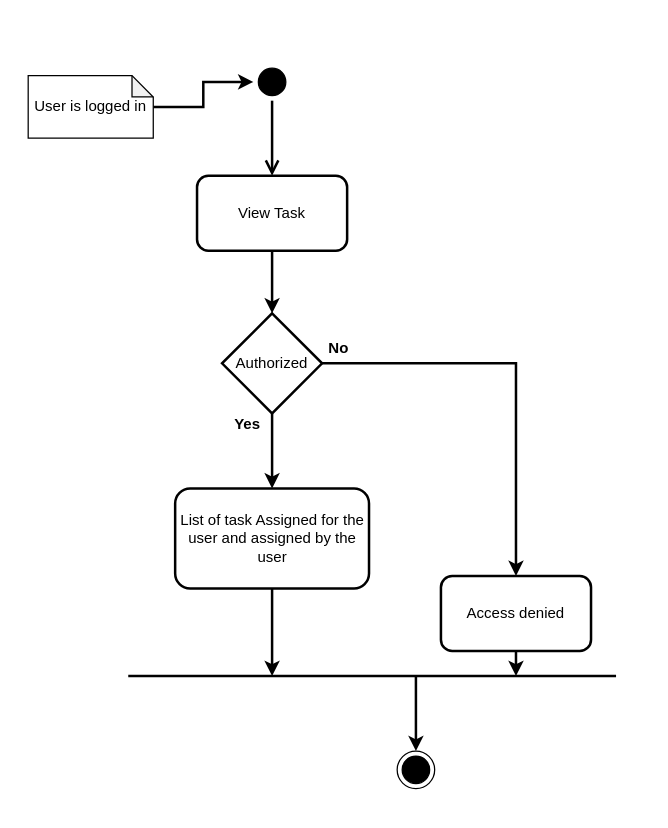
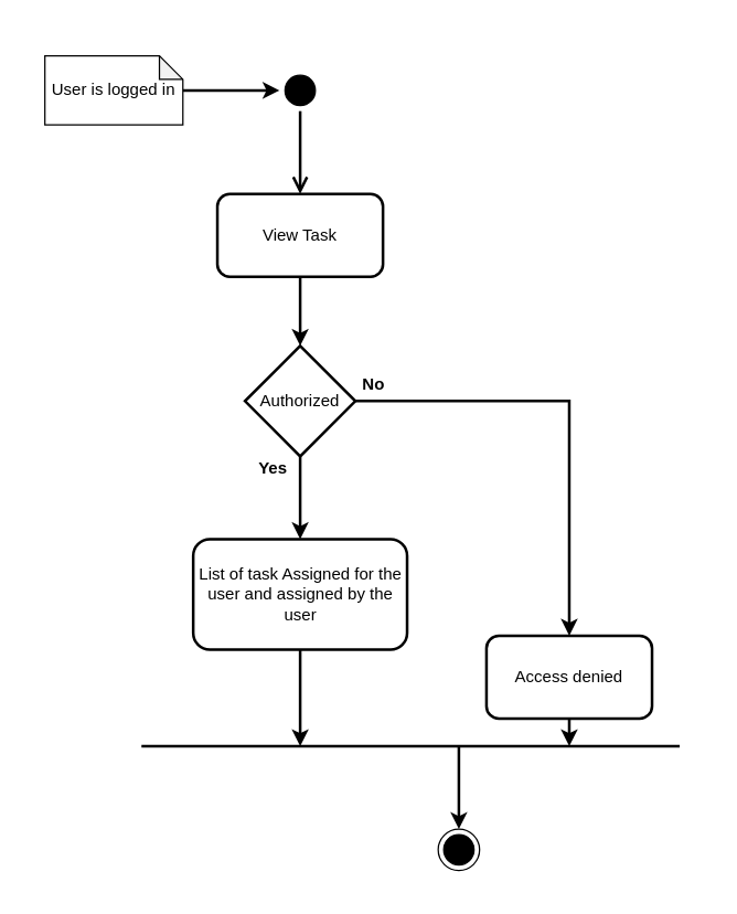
  <mxCell id="0" />
  <mxCell id="1" parent="0" />
  <mxCell id="2" value="" style="rounded=0;whiteSpace=wrap;html=1;strokeWidth=2;strokeColor=none;" vertex="1" parent="1"><mxGeometry x="20" y="20" width="492" height="620" as="geometry" /></mxCell>
  <mxCell id="3" value="" style="edgeStyle=orthogonalEdgeStyle;rounded=0;orthogonalLoop=1;jettySize=auto;html=1;strokeColor=#000000;strokeWidth=2;" edge="1" parent="1" source="4" target="5"><mxGeometry relative="1" as="geometry" /></mxCell>
- <mxCell id="4" value="User is logged in" style="shape=note;whiteSpace=wrap;html=1;backgroundOutline=1;darkOpacity=0.05;size=17;" vertex="1" parent="1"><mxGeometry x="22" y="60" width="100" height="50" as="geometry" /></mxCell>
+ <mxCell id="4" value="User is logged in" style="shape=note;whiteSpace=wrap;html=1;backgroundOutline=1;darkOpacity=0.05;size=17;" vertex="1" parent="1"><mxGeometry x="32" y="40" width="100" height="50" as="geometry" /></mxCell>
  <mxCell id="5" value="" style="ellipse;html=1;shape=startState;fillColor=#000000;" vertex="1" parent="1"><mxGeometry x="202" y="50" width="30" height="30" as="geometry" /></mxCell>
  <mxCell id="6" value="" style="edgeStyle=orthogonalEdgeStyle;html=1;verticalAlign=bottom;endArrow=open;endSize=8;strokeWidth=2;" edge="1" source="5" parent="1" target="8"><mxGeometry relative="1" as="geometry"><mxPoint x="217" y="140" as="targetPoint" /></mxGeometry></mxCell>
  <mxCell id="7" value="" style="edgeStyle=orthogonalEdgeStyle;rounded=0;orthogonalLoop=1;jettySize=auto;html=1;strokeColor=#000000;strokeWidth=2;" edge="1" parent="1" source="8" target="11"><mxGeometry relative="1" as="geometry" /></mxCell>
  <mxCell id="8" value="View Task" style="rounded=1;whiteSpace=wrap;html=1;strokeColor=#000000;strokeWidth=2;" vertex="1" parent="1"><mxGeometry x="157" y="140" width="120" height="60" as="geometry" /></mxCell>
  <mxCell id="9" style="edgeStyle=orthogonalEdgeStyle;rounded=0;orthogonalLoop=1;jettySize=auto;html=1;strokeColor=#000000;strokeWidth=2;" edge="1" parent="1" source="11" target="13"><mxGeometry relative="1" as="geometry" /></mxCell>
  <mxCell id="10" style="edgeStyle=orthogonalEdgeStyle;rounded=0;orthogonalLoop=1;jettySize=auto;html=1;strokeColor=#000000;strokeWidth=2;" edge="1" parent="1" source="11" target="16"><mxGeometry relative="1" as="geometry" /></mxCell>
  <mxCell id="11" value="Authorized" style="rhombus;whiteSpace=wrap;html=1;rounded=0;strokeWidth=2;" vertex="1" parent="1"><mxGeometry x="177" y="250" width="80" height="80" as="geometry" /></mxCell>
  <mxCell id="12" style="edgeStyle=orthogonalEdgeStyle;rounded=0;orthogonalLoop=1;jettySize=auto;html=1;strokeColor=#000000;strokeWidth=2;" edge="1" parent="1" source="13"><mxGeometry relative="1" as="geometry"><mxPoint x="217" y="540" as="targetPoint" /></mxGeometry></mxCell>
  <mxCell id="13" value="List of task Assigned for the user and assigned by the user" style="rounded=1;whiteSpace=wrap;html=1;strokeColor=#000000;strokeWidth=2;" vertex="1" parent="1"><mxGeometry x="139.5" y="390" width="155" height="80" as="geometry" /></mxCell>
  <mxCell id="14" value="&lt;b&gt;Yes&lt;/b&gt;" style="text;html=1;align=center;verticalAlign=middle;resizable=0;points=[];autosize=1;" vertex="1" parent="1"><mxGeometry x="177" y="329" width="40" height="20" as="geometry" /></mxCell>
  <mxCell id="15" style="edgeStyle=orthogonalEdgeStyle;rounded=0;orthogonalLoop=1;jettySize=auto;html=1;strokeColor=#000000;strokeWidth=2;" edge="1" parent="1" source="16"><mxGeometry relative="1" as="geometry"><mxPoint x="412" y="540" as="targetPoint" /></mxGeometry></mxCell>
  <mxCell id="16" value="Access denied" style="rounded=1;whiteSpace=wrap;html=1;strokeColor=#000000;strokeWidth=2;" vertex="1" parent="1"><mxGeometry x="352" y="460" width="120" height="60" as="geometry" /></mxCell>
  <mxCell id="17" value="&lt;b&gt;No&lt;/b&gt;" style="text;html=1;align=center;verticalAlign=middle;resizable=0;points=[];autosize=1;" vertex="1" parent="1"><mxGeometry x="255" y="268" width="30" height="20" as="geometry" /></mxCell>
  <mxCell id="18" value="" style="endArrow=none;html=1;strokeColor=#000000;strokeWidth=2;" edge="1" parent="1"><mxGeometry width="50" height="50" relative="1" as="geometry"><mxPoint x="102" y="540" as="sourcePoint" /><mxPoint x="492" y="540" as="targetPoint" /></mxGeometry></mxCell>
  <mxCell id="19" value="" style="endArrow=classic;html=1;strokeColor=#000000;strokeWidth=2;" edge="1" parent="1" target="20"><mxGeometry width="50" height="50" relative="1" as="geometry"><mxPoint x="332" y="540" as="sourcePoint" /><mxPoint x="182" y="620" as="targetPoint" /></mxGeometry></mxCell>
  <mxCell id="20" value="" style="ellipse;html=1;shape=endState;fillColor=#000000;rounded=0;" vertex="1" parent="1"><mxGeometry x="317" y="600" width="30" height="30" as="geometry" /></mxCell>
